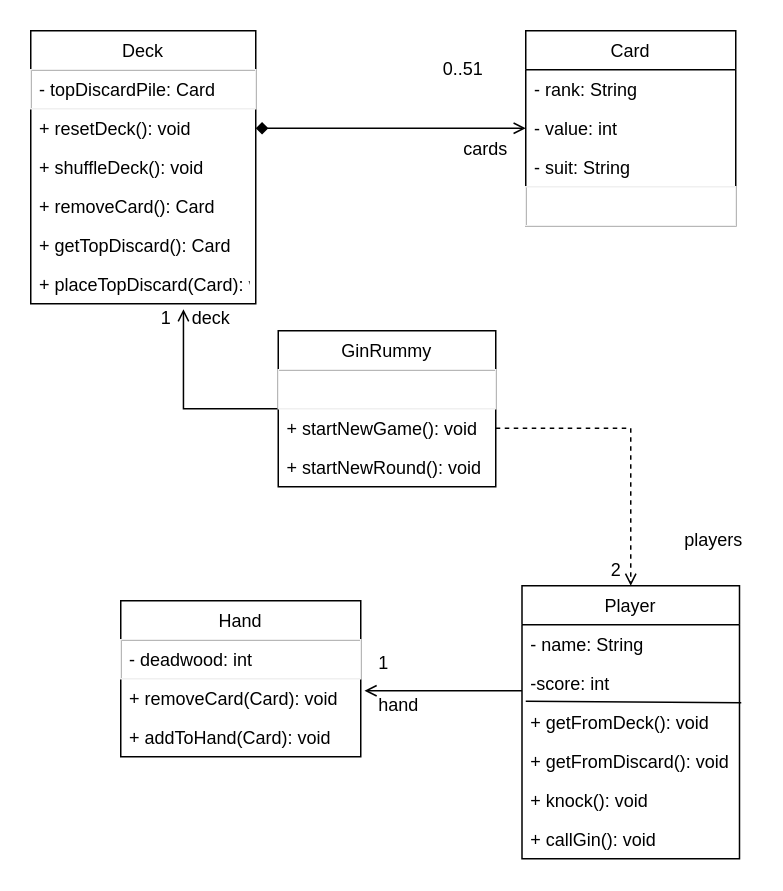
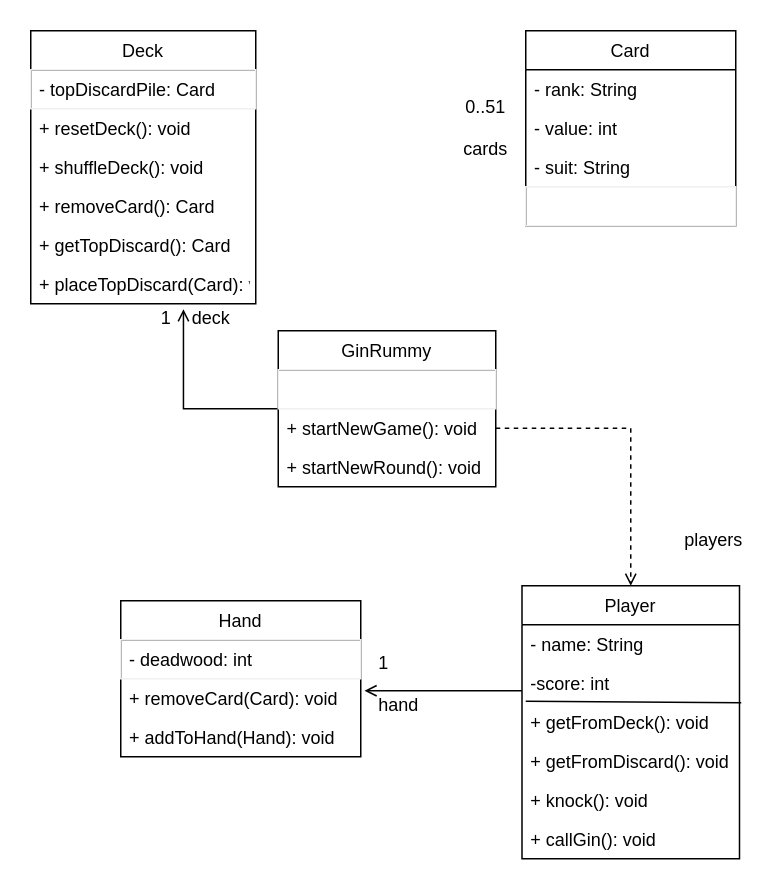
  <mxCell id="0" />
  <mxCell id="1" parent="0" />
  <mxCell id="2" value="Deck" style="swimlane;fontStyle=0;childLayout=stackLayout;horizontal=1;startSize=26;horizontalStack=0;resizeParent=1;resizeParentMax=0;resizeLast=0;collapsible=1;marginBottom=0;" vertex="1" parent="1"><mxGeometry x="20" y="20" width="150" height="182" as="geometry"><mxRectangle x="230" y="430" width="60" height="26" as="alternateBounds" /></mxGeometry></mxCell>
  <mxCell id="3" value="- topDiscardPile: Card" style="text;fillColor=none;align=left;verticalAlign=top;spacingLeft=4;spacingRight=4;overflow=hidden;rotatable=0;points=[[0,0.5],[1,0.5]];portConstraint=eastwest;strokeColor=#f0f0f0;" vertex="1" parent="2"><mxGeometry y="26" width="150" height="26" as="geometry" /></mxCell>
  <mxCell id="4" value="+ resetDeck(): void" style="text;strokeColor=none;fillColor=none;align=left;verticalAlign=top;spacingLeft=4;spacingRight=4;overflow=hidden;rotatable=0;points=[[0,0.5],[1,0.5]];portConstraint=eastwest;" vertex="1" parent="2"><mxGeometry y="52" width="150" height="26" as="geometry" /></mxCell>
  <mxCell id="5" value="+ shuffleDeck(): void" style="text;strokeColor=none;fillColor=none;align=left;verticalAlign=top;spacingLeft=4;spacingRight=4;overflow=hidden;rotatable=0;points=[[0,0.5],[1,0.5]];portConstraint=eastwest;" vertex="1" parent="2"><mxGeometry y="78" width="150" height="26" as="geometry" /></mxCell>
  <mxCell id="6" value="+ removeCard(): Card" style="text;strokeColor=none;fillColor=none;align=left;verticalAlign=top;spacingLeft=4;spacingRight=4;overflow=hidden;rotatable=0;points=[[0,0.5],[1,0.5]];portConstraint=eastwest;" vertex="1" parent="2"><mxGeometry y="104" width="150" height="26" as="geometry" /></mxCell>
  <mxCell id="7" value="+ getTopDiscard(): Card" style="text;strokeColor=none;fillColor=none;align=left;verticalAlign=top;spacingLeft=4;spacingRight=4;overflow=hidden;rotatable=0;points=[[0,0.5],[1,0.5]];portConstraint=eastwest;" vertex="1" parent="2"><mxGeometry y="130" width="150" height="26" as="geometry" /></mxCell>
  <mxCell id="8" value="+ placeTopDiscard(Card): void" style="text;strokeColor=none;fillColor=none;align=left;verticalAlign=top;spacingLeft=4;spacingRight=4;overflow=hidden;rotatable=0;points=[[0,0.5],[1,0.5]];portConstraint=eastwest;" vertex="1" parent="2"><mxGeometry y="156" width="150" height="26" as="geometry" /></mxCell>
  <mxCell id="9" value="Player" style="swimlane;fontStyle=0;childLayout=stackLayout;horizontal=1;startSize=26;horizontalStack=0;resizeParent=1;resizeParentMax=0;resizeLast=0;collapsible=1;marginBottom=0;" vertex="1" parent="1"><mxGeometry x="347.5" y="390" width="145" height="182" as="geometry" /></mxCell>
  <mxCell id="10" value="- name: String" style="text;fillColor=none;align=left;verticalAlign=top;spacingLeft=4;spacingRight=4;overflow=hidden;rotatable=0;points=[[0,0.5],[1,0.5]];portConstraint=eastwest;" vertex="1" parent="9"><mxGeometry y="26" width="145" height="26" as="geometry" /></mxCell>
  <mxCell id="11" value="-score: int" style="text;fillColor=none;align=left;verticalAlign=top;spacingLeft=4;spacingRight=4;overflow=hidden;rotatable=0;points=[[0,0.5],[1,0.5]];portConstraint=eastwest;sketch=0;" vertex="1" parent="9"><mxGeometry y="52" width="145" height="26" as="geometry" /></mxCell>
  <mxCell id="12" value="+ getFromDeck(): void" style="text;fillColor=none;align=left;verticalAlign=top;spacingLeft=4;spacingRight=4;overflow=hidden;rotatable=0;points=[[0,0.5],[1,0.5]];portConstraint=eastwest;" vertex="1" parent="9"><mxGeometry y="78" width="145" height="26" as="geometry" /></mxCell>
  <mxCell id="13" value="+ getFromDiscard(): void" style="text;fillColor=none;align=left;verticalAlign=top;spacingLeft=4;spacingRight=4;overflow=hidden;rotatable=0;points=[[0,0.5],[1,0.5]];portConstraint=eastwest;" vertex="1" parent="9"><mxGeometry y="104" width="145" height="26" as="geometry" /></mxCell>
  <mxCell id="14" value="+ knock(): void " style="text;fillColor=none;align=left;verticalAlign=top;spacingLeft=4;spacingRight=4;overflow=hidden;rotatable=0;points=[[0,0.5],[1,0.5]];portConstraint=eastwest;" vertex="1" parent="9"><mxGeometry y="130" width="145" height="26" as="geometry" /></mxCell>
  <mxCell id="15" value="+ callGin(): void" style="text;fillColor=none;align=left;verticalAlign=top;spacingLeft=4;spacingRight=4;overflow=hidden;rotatable=0;points=[[0,0.5],[1,0.5]];portConstraint=eastwest;" vertex="1" parent="9"><mxGeometry y="156" width="145" height="26" as="geometry" /></mxCell>
  <mxCell id="16" value="Hand" style="swimlane;fontStyle=0;childLayout=stackLayout;horizontal=1;startSize=26;horizontalStack=0;resizeParent=1;resizeParentMax=0;resizeLast=0;collapsible=1;marginBottom=0;" vertex="1" parent="1"><mxGeometry x="80" y="400" width="160" height="104" as="geometry" /></mxCell>
  <mxCell id="17" value="- deadwood: int" style="text;fillColor=none;align=left;verticalAlign=top;spacingLeft=4;spacingRight=4;overflow=hidden;rotatable=0;points=[[0,0.5],[1,0.5]];portConstraint=eastwest;strokeColor=#f0f0f0;" vertex="1" parent="16"><mxGeometry y="26" width="160" height="26" as="geometry" /></mxCell>
  <mxCell id="18" value="+ removeCard(Card): void" style="text;strokeColor=none;fillColor=none;align=left;verticalAlign=top;spacingLeft=4;spacingRight=4;overflow=hidden;rotatable=0;points=[[0,0.5],[1,0.5]];portConstraint=eastwest;" vertex="1" parent="16"><mxGeometry y="52" width="160" height="26" as="geometry" /></mxCell>
- <mxCell id="19" value="+ addToHand(Card): void" style="text;strokeColor=none;fillColor=none;align=left;verticalAlign=top;spacingLeft=4;spacingRight=4;overflow=hidden;rotatable=0;points=[[0,0.5],[1,0.5]];portConstraint=eastwest;" vertex="1" parent="16"><mxGeometry y="78" width="160" height="26" as="geometry" /></mxCell>
+ <mxCell id="19" value="+ addToHand(Hand): void" style="text;strokeColor=none;fillColor=none;align=left;verticalAlign=top;spacingLeft=4;spacingRight=4;overflow=hidden;rotatable=0;points=[[0,0.5],[1,0.5]];portConstraint=eastwest;" vertex="1" parent="16"><mxGeometry y="78" width="160" height="26" as="geometry" /></mxCell>
  <mxCell id="20" value="Card" style="swimlane;fontStyle=0;childLayout=stackLayout;horizontal=1;startSize=26;horizontalStack=0;resizeParent=1;resizeParentMax=0;resizeLast=0;collapsible=1;marginBottom=0;" vertex="1" parent="1"><mxGeometry x="350" y="20" width="140" height="130" as="geometry"><mxRectangle x="520" y="430" width="60" height="26" as="alternateBounds" /></mxGeometry></mxCell>
  <mxCell id="21" value="- rank: String" style="text;strokeColor=none;fillColor=none;align=left;verticalAlign=top;spacingLeft=4;spacingRight=4;overflow=hidden;rotatable=0;points=[[0,0.5],[1,0.5]];portConstraint=eastwest;" vertex="1" parent="20"><mxGeometry y="26" width="140" height="26" as="geometry" /></mxCell>
  <mxCell id="22" value="- value: int" style="text;strokeColor=none;fillColor=none;align=left;verticalAlign=top;spacingLeft=4;spacingRight=4;overflow=hidden;rotatable=0;points=[[0,0.5],[1,0.5]];portConstraint=eastwest;" vertex="1" parent="20"><mxGeometry y="52" width="140" height="26" as="geometry" /></mxCell>
  <mxCell id="23" value="- suit: String" style="text;strokeColor=none;fillColor=none;align=left;verticalAlign=top;spacingLeft=4;spacingRight=4;overflow=hidden;rotatable=0;points=[[0,0.5],[1,0.5]];portConstraint=eastwest;" vertex="1" parent="20"><mxGeometry y="78" width="140" height="26" as="geometry" /></mxCell>
  <mxCell id="24" value="" style="text;fillColor=none;align=left;verticalAlign=top;spacingLeft=4;spacingRight=4;overflow=hidden;rotatable=0;points=[[0,0.5],[1,0.5]];portConstraint=eastwest;strokeColor=#f0f0f0;" vertex="1" parent="20"><mxGeometry y="104" width="140" height="26" as="geometry" /></mxCell>
  <mxCell id="25" style="edgeStyle=orthogonalEdgeStyle;rounded=0;orthogonalLoop=1;jettySize=auto;html=1;startArrow=none;startFill=0;endArrow=open;endFill=0;exitX=0.001;exitY=0;exitDx=0;exitDy=0;exitPerimeter=0;entryX=0.045;entryY=0.18;entryDx=0;entryDy=0;entryPerimeter=0;" edge="1" parent="1" source="28" target="37"><mxGeometry relative="1" as="geometry"><mxPoint x="110" y="240" as="targetPoint" /><Array as="points"><mxPoint x="122" y="272" /></Array></mxGeometry></mxCell>
  <mxCell id="26" value="GinRummy" style="swimlane;fontStyle=0;childLayout=stackLayout;horizontal=1;startSize=26;horizontalStack=0;resizeParent=1;resizeParentMax=0;resizeLast=0;collapsible=1;marginBottom=0;" vertex="1" parent="1"><mxGeometry x="185" y="220" width="145" height="104" as="geometry" /></mxCell>
  <mxCell id="27" value="" style="text;fillColor=none;align=left;verticalAlign=top;spacingLeft=4;spacingRight=4;overflow=hidden;rotatable=0;points=[[0,0.5],[1,0.5]];portConstraint=eastwest;strokeColor=#f0f0f0;" vertex="1" parent="26"><mxGeometry y="26" width="145" height="26" as="geometry" /></mxCell>
  <mxCell id="28" value="+ startNewGame(): void" style="text;strokeColor=none;fillColor=none;align=left;verticalAlign=top;spacingLeft=4;spacingRight=4;overflow=hidden;rotatable=0;points=[[0,0.5],[1,0.5]];portConstraint=eastwest;" vertex="1" parent="26"><mxGeometry y="52" width="145" height="26" as="geometry" /></mxCell>
  <mxCell id="29" value="+ startNewRound(): void" style="text;strokeColor=none;fillColor=none;align=left;verticalAlign=top;spacingLeft=4;spacingRight=4;overflow=hidden;rotatable=0;points=[[0,0.5],[1,0.5]];portConstraint=eastwest;" vertex="1" parent="26"><mxGeometry y="78" width="145" height="26" as="geometry" /></mxCell>
- <mxCell id="30" style="rounded=0;orthogonalLoop=1;jettySize=auto;html=1;exitX=1;exitY=0.5;exitDx=0;exitDy=0;entryX=0;entryY=0.5;entryDx=0;entryDy=0;startArrow=diamond;startFill=1;endArrow=open;endFill=0;" edge="1" parent="1" source="4" target="22"><mxGeometry relative="1" as="geometry" /></mxCell>
- <mxCell id="31" value="0..51" style="text;html=1;align=center;verticalAlign=middle;resizable=0;points=[];autosize=1;strokeColor=none;" vertex="1" parent="1"><mxGeometry x="287.5" y="36" width="40" height="20" as="geometry" /></mxCell>
+ <mxCell id="31" value="0..51" style="text;html=1;align=center;verticalAlign=middle;resizable=0;points=[];autosize=1;strokeColor=none;" vertex="1" parent="1"><mxGeometry x="302.5" y="61" width="40" height="20" as="geometry" /></mxCell>
  <mxCell id="32" value="cards" style="text;html=1;align=center;verticalAlign=middle;resizable=0;points=[];autosize=1;strokeColor=none;" vertex="1" parent="1"><mxGeometry x="297.5" y="89" width="50" height="20" as="geometry" /></mxCell>
  <mxCell id="33" style="edgeStyle=none;rounded=0;orthogonalLoop=1;jettySize=auto;html=1;exitX=0;exitY=0.5;exitDx=0;exitDy=0;entryX=1;entryY=0.5;entryDx=0;entryDy=0;startArrow=none;startFill=0;endArrow=open;endFill=0;" edge="1" parent="1"><mxGeometry relative="1" as="geometry"><mxPoint x="347.5" y="460" as="sourcePoint" /><mxPoint x="242.5" y="460" as="targetPoint" /></mxGeometry></mxCell>
  <mxCell id="34" value="1" style="text;html=1;align=center;verticalAlign=middle;resizable=0;points=[];autosize=1;strokeColor=none;" vertex="1" parent="1"><mxGeometry x="245" y="432" width="20" height="20" as="geometry" /></mxCell>
  <mxCell id="35" value="hand" style="text;html=1;align=center;verticalAlign=middle;resizable=0;points=[];autosize=1;strokeColor=none;" vertex="1" parent="1"><mxGeometry x="245" y="460" width="40" height="20" as="geometry" /></mxCell>
  <mxCell id="36" value="1" style="text;html=1;align=center;verticalAlign=middle;resizable=0;points=[];autosize=1;strokeColor=none;" vertex="1" parent="1"><mxGeometry x="100" y="202" width="20" height="20" as="geometry" /></mxCell>
  <mxCell id="37" value="deck" style="text;html=1;align=center;verticalAlign=middle;resizable=0;points=[];autosize=1;strokeColor=none;" vertex="1" parent="1"><mxGeometry x="120" y="202" width="40" height="20" as="geometry" /></mxCell>
  <mxCell id="38" style="edgeStyle=orthogonalEdgeStyle;rounded=0;orthogonalLoop=1;jettySize=auto;html=1;exitX=1;exitY=0.5;exitDx=0;exitDy=0;entryX=0.5;entryY=0;entryDx=0;entryDy=0;startArrow=none;startFill=0;endArrow=open;endFill=0;dashed=1;" edge="1" parent="1" source="28" target="9"><mxGeometry relative="1" as="geometry" /></mxCell>
- <mxCell id="39" value="2" style="text;html=1;align=center;verticalAlign=middle;resizable=0;points=[];autosize=1;strokeColor=none;" vertex="1" parent="1"><mxGeometry x="400" y="370" width="20" height="20" as="geometry" /></mxCell>
  <mxCell id="40" value="players" style="text;html=1;align=center;verticalAlign=middle;resizable=0;points=[];autosize=1;strokeColor=none;" vertex="1" parent="1"><mxGeometry x="450" y="350" width="50" height="20" as="geometry" /></mxCell>
  <mxCell id="41" value="" style="endArrow=none;html=1;fontSize=11;entryX=1.008;entryY=1;entryDx=0;entryDy=0;entryPerimeter=0;" edge="1" parent="1" target="11"><mxGeometry width="50" height="50" relative="1" as="geometry"><mxPoint x="350" y="467" as="sourcePoint" /><mxPoint x="530" y="450" as="targetPoint" /></mxGeometry></mxCell>
